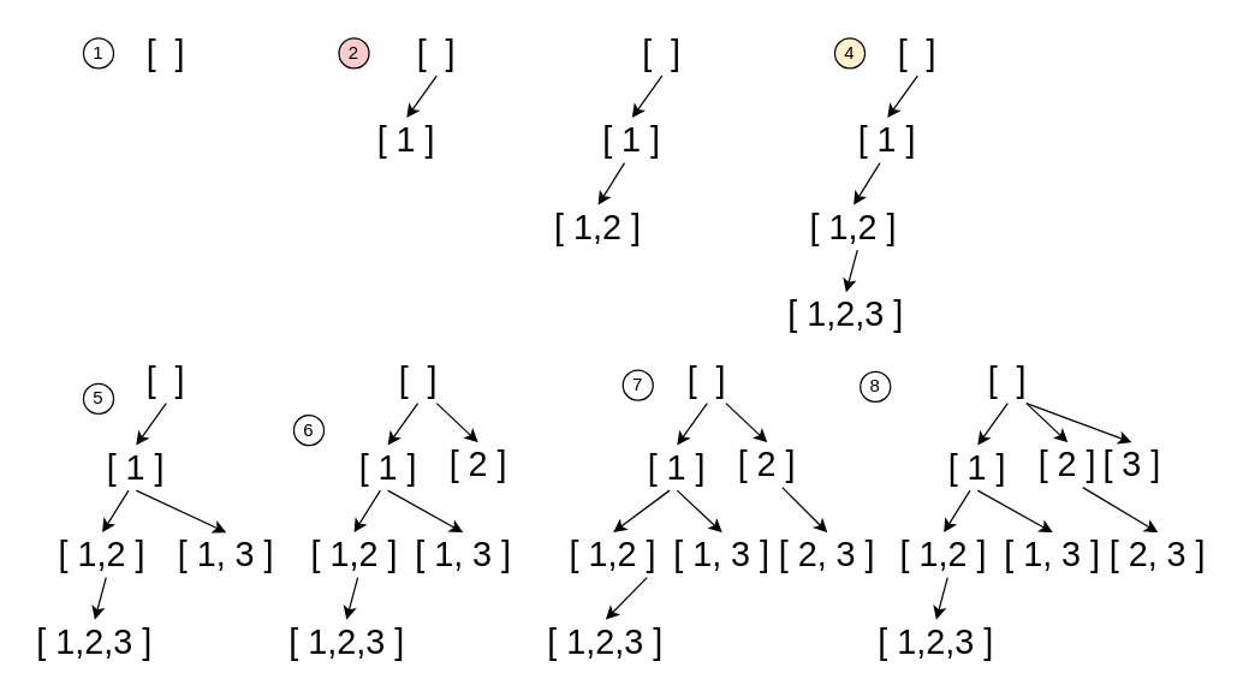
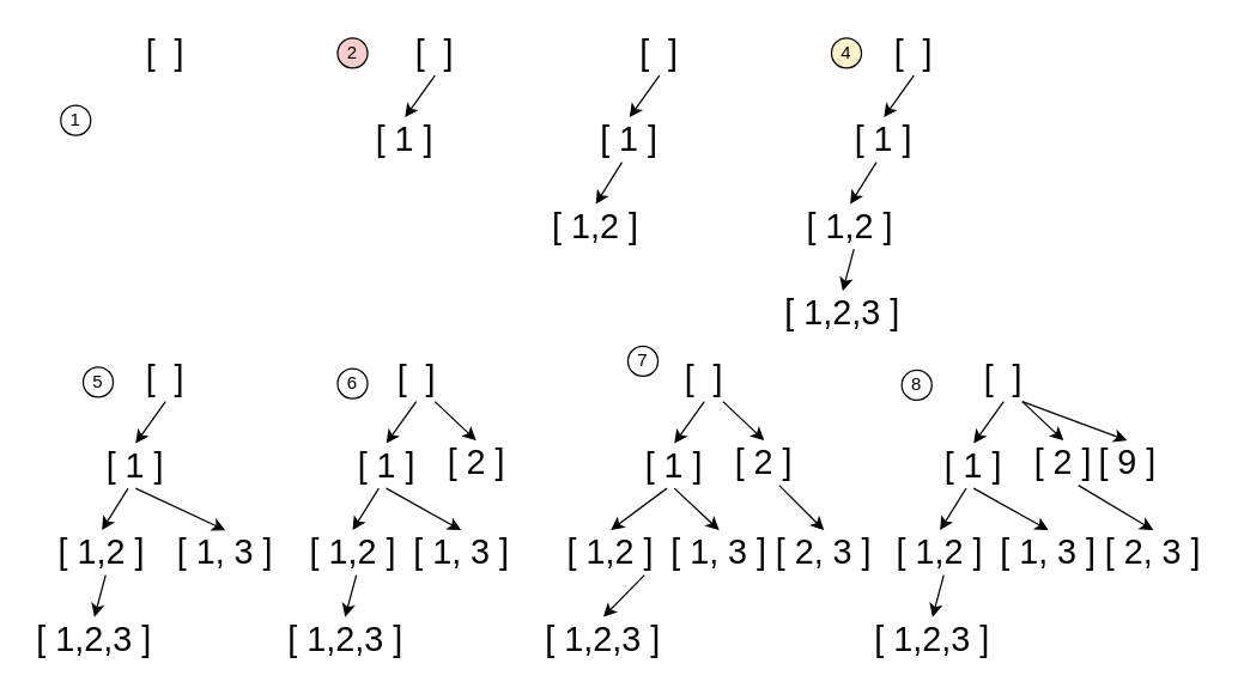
  <mxCell id="0" />
  <mxCell id="1" parent="0" />
- <mxCell id="2" value="1" style="ellipse;whiteSpace=wrap;html=1;aspect=fixed;" vertex="1" parent="1"><mxGeometry x="55" y="25" width="20" height="20" as="geometry" /></mxCell>
+ <mxCell id="2" value="1" style="ellipse;whiteSpace=wrap;html=1;aspect=fixed;" vertex="1" parent="1"><mxGeometry x="40" y="70" width="20" height="20" as="geometry" /></mxCell>
  <mxCell id="3" value="2" style="ellipse;whiteSpace=wrap;html=1;aspect=fixed;fillColor=#f8cecc;" vertex="1" parent="1"><mxGeometry x="225" y="25" width="20" height="20" as="geometry" /></mxCell>
  <mxCell id="4" value="4" style="ellipse;whiteSpace=wrap;html=1;aspect=fixed;fillColor=#fff2cc;" vertex="1" parent="1"><mxGeometry x="555" y="25" width="20" height="20" as="geometry" /></mxCell>
- <mxCell id="5" value="5" style="ellipse;whiteSpace=wrap;html=1;aspect=fixed;" vertex="1" parent="1"><mxGeometry x="55" y="255" width="20" height="20" as="geometry" /></mxCell>
- <mxCell id="6" value="6" style="ellipse;whiteSpace=wrap;html=1;aspect=fixed;" vertex="1" parent="1"><mxGeometry x="195" y="276" width="20" height="20" as="geometry" /></mxCell>
- <mxCell id="7" value="7" style="ellipse;whiteSpace=wrap;html=1;aspect=fixed;" vertex="1" parent="1"><mxGeometry x="414" y="246" width="20" height="20" as="geometry" /></mxCell>
- <mxCell id="8" value="8" style="ellipse;whiteSpace=wrap;html=1;aspect=fixed;" vertex="1" parent="1"><mxGeometry x="572" y="247" width="20" height="20" as="geometry" /></mxCell>
+ <mxCell id="5" value="5" style="ellipse;whiteSpace=wrap;html=1;aspect=fixed;" vertex="1" parent="1"><mxGeometry x="55" y="245" width="20" height="20" as="geometry" /></mxCell>
+ <mxCell id="6" value="6" style="ellipse;whiteSpace=wrap;html=1;aspect=fixed;" vertex="1" parent="1"><mxGeometry x="225" y="246" width="20" height="20" as="geometry" /></mxCell>
+ <mxCell id="7" value="7" style="ellipse;whiteSpace=wrap;html=1;aspect=fixed;" vertex="1" parent="1"><mxGeometry x="419" y="231" width="20" height="20" as="geometry" /></mxCell>
+ <mxCell id="8" value="8" style="ellipse;whiteSpace=wrap;html=1;aspect=fixed;" vertex="1" parent="1"><mxGeometry x="602" y="247" width="20" height="20" as="geometry" /></mxCell>
  <mxCell id="9" value="[&amp;nbsp; ]" style="text;html=1;strokeColor=none;fillColor=none;align=center;verticalAlign=middle;whiteSpace=wrap;rounded=0;fontSize=23;" vertex="1" parent="1"><mxGeometry x="85" y="20" width="50" height="30" as="geometry" /></mxCell>
  <mxCell id="10" value="[&amp;nbsp; ]" style="text;html=1;strokeColor=none;fillColor=none;align=center;verticalAlign=middle;whiteSpace=wrap;rounded=0;fontSize=23;" vertex="1" parent="1"><mxGeometry x="265" y="20" width="50" height="30" as="geometry" /></mxCell>
  <mxCell id="11" value="[ 1 ]" style="text;html=1;strokeColor=none;fillColor=none;align=center;verticalAlign=middle;whiteSpace=wrap;rounded=0;fontSize=23;" vertex="1" parent="1"><mxGeometry x="245" y="78" width="50" height="30" as="geometry" /></mxCell>
  <mxCell id="12" value="" style="endArrow=classic;html=1;rounded=0;fontSize=23;exitX=0.5;exitY=1;exitDx=0;exitDy=0;entryX=0.5;entryY=0;entryDx=0;entryDy=0;" edge="1" parent="1" source="10" target="11"><mxGeometry width="50" height="50" relative="1" as="geometry"><mxPoint x="515" y="388" as="sourcePoint" /><mxPoint x="565" y="338" as="targetPoint" /></mxGeometry></mxCell>
  <mxCell id="13" value="[&amp;nbsp; ]" style="text;html=1;strokeColor=none;fillColor=none;align=center;verticalAlign=middle;whiteSpace=wrap;rounded=0;fontSize=23;" vertex="1" parent="1"><mxGeometry x="415" y="20" width="50" height="30" as="geometry" /></mxCell>
  <mxCell id="14" value="[ 1 ]" style="text;html=1;strokeColor=none;fillColor=none;align=center;verticalAlign=middle;whiteSpace=wrap;rounded=0;fontSize=23;" vertex="1" parent="1"><mxGeometry x="395" y="78" width="50" height="30" as="geometry" /></mxCell>
  <mxCell id="15" value="" style="endArrow=classic;html=1;rounded=0;fontSize=23;exitX=0.5;exitY=1;exitDx=0;exitDy=0;entryX=0.5;entryY=0;entryDx=0;entryDy=0;" edge="1" parent="1" source="13" target="14"><mxGeometry width="50" height="50" relative="1" as="geometry"><mxPoint x="665" y="388" as="sourcePoint" /><mxPoint x="715" y="338" as="targetPoint" /></mxGeometry></mxCell>
  <mxCell id="16" value="[ 1,2 ]" style="text;html=1;strokeColor=none;fillColor=none;align=center;verticalAlign=middle;whiteSpace=wrap;rounded=0;fontSize=23;" vertex="1" parent="1"><mxGeometry x="365" y="136" width="65" height="30" as="geometry" /></mxCell>
  <mxCell id="17" value="" style="endArrow=classic;html=1;rounded=0;fontSize=23;entryX=0.5;entryY=0;entryDx=0;entryDy=0;" edge="1" parent="1" target="16"><mxGeometry width="50" height="50" relative="1" as="geometry"><mxPoint x="415" y="108" as="sourcePoint" /><mxPoint x="700" y="396" as="targetPoint" /></mxGeometry></mxCell>
  <mxCell id="18" value="[&amp;nbsp; ]" style="text;html=1;strokeColor=none;fillColor=none;align=center;verticalAlign=middle;whiteSpace=wrap;rounded=0;fontSize=23;" vertex="1" parent="1"><mxGeometry x="585" y="20" width="50" height="30" as="geometry" /></mxCell>
  <mxCell id="19" value="[ 1 ]" style="text;html=1;strokeColor=none;fillColor=none;align=center;verticalAlign=middle;whiteSpace=wrap;rounded=0;fontSize=23;" vertex="1" parent="1"><mxGeometry x="565" y="78" width="50" height="30" as="geometry" /></mxCell>
  <mxCell id="20" value="" style="endArrow=classic;html=1;rounded=0;fontSize=23;exitX=0.5;exitY=1;exitDx=0;exitDy=0;entryX=0.5;entryY=0;entryDx=0;entryDy=0;" edge="1" parent="1" source="18" target="19"><mxGeometry width="50" height="50" relative="1" as="geometry"><mxPoint x="835" y="388" as="sourcePoint" /><mxPoint x="885" y="338" as="targetPoint" /></mxGeometry></mxCell>
  <mxCell id="21" value="[ 1,2 ]" style="text;html=1;strokeColor=none;fillColor=none;align=center;verticalAlign=middle;whiteSpace=wrap;rounded=0;fontSize=23;" vertex="1" parent="1"><mxGeometry x="535" y="136" width="65" height="30" as="geometry" /></mxCell>
  <mxCell id="22" value="" style="endArrow=classic;html=1;rounded=0;fontSize=23;entryX=0.5;entryY=0;entryDx=0;entryDy=0;" edge="1" parent="1" target="21"><mxGeometry width="50" height="50" relative="1" as="geometry"><mxPoint x="585" y="108" as="sourcePoint" /><mxPoint x="870" y="396" as="targetPoint" /></mxGeometry></mxCell>
  <mxCell id="23" value="[ 1,2,3 ]" style="text;html=1;strokeColor=none;fillColor=none;align=center;verticalAlign=middle;whiteSpace=wrap;rounded=0;fontSize=23;" vertex="1" parent="1"><mxGeometry x="520" y="194" width="85" height="30" as="geometry" /></mxCell>
  <mxCell id="24" value="" style="endArrow=classic;html=1;rounded=0;fontSize=23;entryX=0.5;entryY=0;entryDx=0;entryDy=0;" edge="1" parent="1" target="23"><mxGeometry width="50" height="50" relative="1" as="geometry"><mxPoint x="570" y="166" as="sourcePoint" /><mxPoint x="855" y="454" as="targetPoint" /></mxGeometry></mxCell>
  <mxCell id="25" value="[&amp;nbsp; ]" style="text;html=1;strokeColor=none;fillColor=none;align=center;verticalAlign=middle;whiteSpace=wrap;rounded=0;fontSize=23;" vertex="1" parent="1"><mxGeometry x="85" y="238" width="50" height="30" as="geometry" /></mxCell>
  <mxCell id="26" value="[ 1 ]" style="text;html=1;strokeColor=none;fillColor=none;align=center;verticalAlign=middle;whiteSpace=wrap;rounded=0;fontSize=23;" vertex="1" parent="1"><mxGeometry x="65" y="296" width="50" height="30" as="geometry" /></mxCell>
  <mxCell id="27" value="" style="endArrow=classic;html=1;rounded=0;fontSize=23;exitX=0.5;exitY=1;exitDx=0;exitDy=0;entryX=0.5;entryY=0;entryDx=0;entryDy=0;" edge="1" parent="1" source="25" target="26"><mxGeometry width="50" height="50" relative="1" as="geometry"><mxPoint x="335" y="606" as="sourcePoint" /><mxPoint x="385" y="556" as="targetPoint" /></mxGeometry></mxCell>
  <mxCell id="28" value="[ 1,2 ]" style="text;html=1;strokeColor=none;fillColor=none;align=center;verticalAlign=middle;whiteSpace=wrap;rounded=0;fontSize=23;" vertex="1" parent="1"><mxGeometry x="35" y="354" width="65" height="30" as="geometry" /></mxCell>
  <mxCell id="29" value="" style="endArrow=classic;html=1;rounded=0;fontSize=23;entryX=0.5;entryY=0;entryDx=0;entryDy=0;" edge="1" parent="1" target="28"><mxGeometry width="50" height="50" relative="1" as="geometry"><mxPoint x="85" y="326" as="sourcePoint" /><mxPoint x="370" y="614" as="targetPoint" /></mxGeometry></mxCell>
  <mxCell id="30" value="[ 1,2,3 ]" style="text;html=1;strokeColor=none;fillColor=none;align=center;verticalAlign=middle;whiteSpace=wrap;rounded=0;fontSize=23;" vertex="1" parent="1"><mxGeometry x="20" y="412" width="85" height="30" as="geometry" /></mxCell>
  <mxCell id="31" value="" style="endArrow=classic;html=1;rounded=0;fontSize=23;entryX=0.5;entryY=0;entryDx=0;entryDy=0;" edge="1" parent="1" target="30"><mxGeometry width="50" height="50" relative="1" as="geometry"><mxPoint x="70" y="384" as="sourcePoint" /><mxPoint x="355" y="672" as="targetPoint" /></mxGeometry></mxCell>
  <mxCell id="32" value="[ 1, 3 ]" style="text;html=1;strokeColor=none;fillColor=none;align=center;verticalAlign=middle;whiteSpace=wrap;rounded=0;fontSize=23;" vertex="1" parent="1"><mxGeometry x="115" y="354" width="70" height="30" as="geometry" /></mxCell>
  <mxCell id="33" value="" style="endArrow=classic;html=1;rounded=0;fontSize=23;exitX=0.5;exitY=1;exitDx=0;exitDy=0;entryX=0.5;entryY=0;entryDx=0;entryDy=0;" edge="1" parent="1" target="32" source="26"><mxGeometry width="50" height="50" relative="1" as="geometry"><mxPoint x="200" y="354" as="sourcePoint" /><mxPoint x="475" y="642" as="targetPoint" /></mxGeometry></mxCell>
  <mxCell id="34" value="[&amp;nbsp; ]" style="text;html=1;strokeColor=none;fillColor=none;align=center;verticalAlign=middle;whiteSpace=wrap;rounded=0;fontSize=23;" vertex="1" parent="1"><mxGeometry x="252.5" y="238" width="50" height="30" as="geometry" /></mxCell>
  <mxCell id="35" value="[ 1 ]" style="text;html=1;strokeColor=none;fillColor=none;align=center;verticalAlign=middle;whiteSpace=wrap;rounded=0;fontSize=23;" vertex="1" parent="1"><mxGeometry x="232.5" y="296" width="50" height="30" as="geometry" /></mxCell>
  <mxCell id="36" value="" style="endArrow=classic;html=1;rounded=0;fontSize=23;exitX=0.5;exitY=1;exitDx=0;exitDy=0;entryX=0.5;entryY=0;entryDx=0;entryDy=0;" edge="1" parent="1" source="34" target="35"><mxGeometry width="50" height="50" relative="1" as="geometry"><mxPoint x="502.5" y="606" as="sourcePoint" /><mxPoint x="552.5" y="556" as="targetPoint" /></mxGeometry></mxCell>
  <mxCell id="37" value="[ 1,2 ]" style="text;html=1;strokeColor=none;fillColor=none;align=center;verticalAlign=middle;whiteSpace=wrap;rounded=0;fontSize=23;" vertex="1" parent="1"><mxGeometry x="202.5" y="354" width="65" height="30" as="geometry" /></mxCell>
  <mxCell id="38" value="" style="endArrow=classic;html=1;rounded=0;fontSize=23;entryX=0.5;entryY=0;entryDx=0;entryDy=0;" edge="1" parent="1" target="37"><mxGeometry width="50" height="50" relative="1" as="geometry"><mxPoint x="252.5" y="326" as="sourcePoint" /><mxPoint x="537.5" y="614" as="targetPoint" /></mxGeometry></mxCell>
  <mxCell id="39" value="[ 1,2,3 ]" style="text;html=1;strokeColor=none;fillColor=none;align=center;verticalAlign=middle;whiteSpace=wrap;rounded=0;fontSize=23;" vertex="1" parent="1"><mxGeometry x="187.5" y="412" width="85" height="30" as="geometry" /></mxCell>
  <mxCell id="40" value="" style="endArrow=classic;html=1;rounded=0;fontSize=23;entryX=0.5;entryY=0;entryDx=0;entryDy=0;" edge="1" parent="1" target="39"><mxGeometry width="50" height="50" relative="1" as="geometry"><mxPoint x="237.5" y="384" as="sourcePoint" /><mxPoint x="522.5" y="672" as="targetPoint" /></mxGeometry></mxCell>
  <mxCell id="41" value="[ 1, 3 ]" style="text;html=1;strokeColor=none;fillColor=none;align=center;verticalAlign=middle;whiteSpace=wrap;rounded=0;fontSize=23;" vertex="1" parent="1"><mxGeometry x="272.5" y="354" width="70" height="30" as="geometry" /></mxCell>
  <mxCell id="42" value="" style="endArrow=classic;html=1;rounded=0;fontSize=23;exitX=0.5;exitY=1;exitDx=0;exitDy=0;entryX=0.5;entryY=0;entryDx=0;entryDy=0;" edge="1" parent="1" source="35" target="41"><mxGeometry width="50" height="50" relative="1" as="geometry"><mxPoint x="367.5" y="354" as="sourcePoint" /><mxPoint x="642.5" y="642" as="targetPoint" /></mxGeometry></mxCell>
  <mxCell id="43" value="[ 2 ]" style="text;html=1;strokeColor=none;fillColor=none;align=center;verticalAlign=middle;whiteSpace=wrap;rounded=0;fontSize=23;" vertex="1" parent="1"><mxGeometry x="292.5" y="294" width="50" height="30" as="geometry" /></mxCell>
  <mxCell id="44" value="" style="endArrow=classic;html=1;rounded=0;fontSize=23;exitX=0.75;exitY=1;exitDx=0;exitDy=0;entryX=0.5;entryY=0;entryDx=0;entryDy=0;" edge="1" parent="1" target="43" source="34"><mxGeometry width="50" height="50" relative="1" as="geometry"><mxPoint x="337.5" y="266" as="sourcePoint" /><mxPoint x="612.5" y="554" as="targetPoint" /></mxGeometry></mxCell>
  <mxCell id="45" value="[&amp;nbsp; ]" style="text;html=1;strokeColor=none;fillColor=none;align=center;verticalAlign=middle;whiteSpace=wrap;rounded=0;fontSize=23;" vertex="1" parent="1"><mxGeometry x="445" y="238" width="50" height="30" as="geometry" /></mxCell>
  <mxCell id="46" value="[ 1 ]" style="text;html=1;strokeColor=none;fillColor=none;align=center;verticalAlign=middle;whiteSpace=wrap;rounded=0;fontSize=23;" vertex="1" parent="1"><mxGeometry x="425" y="296" width="50" height="30" as="geometry" /></mxCell>
  <mxCell id="47" value="" style="endArrow=classic;html=1;rounded=0;fontSize=23;exitX=0.5;exitY=1;exitDx=0;exitDy=0;entryX=0.5;entryY=0;entryDx=0;entryDy=0;" edge="1" parent="1" source="45" target="46"><mxGeometry width="50" height="50" relative="1" as="geometry"><mxPoint x="695" y="606" as="sourcePoint" /><mxPoint x="745" y="556" as="targetPoint" /></mxGeometry></mxCell>
  <mxCell id="48" value="[ 1,2 ]" style="text;html=1;strokeColor=none;fillColor=none;align=center;verticalAlign=middle;whiteSpace=wrap;rounded=0;fontSize=23;" vertex="1" parent="1"><mxGeometry x="375" y="354" width="65" height="30" as="geometry" /></mxCell>
  <mxCell id="49" value="" style="endArrow=classic;html=1;rounded=0;fontSize=23;entryX=0.5;entryY=0;entryDx=0;entryDy=0;" edge="1" parent="1" target="48"><mxGeometry width="50" height="50" relative="1" as="geometry"><mxPoint x="445" y="326" as="sourcePoint" /><mxPoint x="730" y="614" as="targetPoint" /></mxGeometry></mxCell>
  <mxCell id="50" value="[ 1,2,3 ]" style="text;html=1;strokeColor=none;fillColor=none;align=center;verticalAlign=middle;whiteSpace=wrap;rounded=0;fontSize=23;" vertex="1" parent="1"><mxGeometry x="360" y="412" width="85" height="30" as="geometry" /></mxCell>
  <mxCell id="51" value="" style="endArrow=classic;html=1;rounded=0;fontSize=23;entryX=0.5;entryY=0;entryDx=0;entryDy=0;" edge="1" parent="1" target="50"><mxGeometry width="50" height="50" relative="1" as="geometry"><mxPoint x="430" y="384" as="sourcePoint" /><mxPoint x="715" y="672" as="targetPoint" /></mxGeometry></mxCell>
  <mxCell id="52" value="[ 1, 3 ]" style="text;html=1;strokeColor=none;fillColor=none;align=center;verticalAlign=middle;whiteSpace=wrap;rounded=0;fontSize=23;" vertex="1" parent="1"><mxGeometry x="445" y="354" width="70" height="30" as="geometry" /></mxCell>
  <mxCell id="53" value="" style="endArrow=classic;html=1;rounded=0;fontSize=23;exitX=0.5;exitY=1;exitDx=0;exitDy=0;entryX=0.5;entryY=0;entryDx=0;entryDy=0;" edge="1" parent="1" source="46" target="52"><mxGeometry width="50" height="50" relative="1" as="geometry"><mxPoint x="560" y="354" as="sourcePoint" /><mxPoint x="835" y="642" as="targetPoint" /></mxGeometry></mxCell>
  <mxCell id="54" value="[ 2 ]" style="text;html=1;strokeColor=none;fillColor=none;align=center;verticalAlign=middle;whiteSpace=wrap;rounded=0;fontSize=23;" vertex="1" parent="1"><mxGeometry x="485" y="294" width="50" height="30" as="geometry" /></mxCell>
  <mxCell id="55" value="" style="endArrow=classic;html=1;rounded=0;fontSize=23;exitX=0.75;exitY=1;exitDx=0;exitDy=0;entryX=0.5;entryY=0;entryDx=0;entryDy=0;" edge="1" parent="1" source="45" target="54"><mxGeometry width="50" height="50" relative="1" as="geometry"><mxPoint x="530" y="266" as="sourcePoint" /><mxPoint x="805" y="554" as="targetPoint" /></mxGeometry></mxCell>
  <mxCell id="56" value="[ 2, 3 ]" style="text;html=1;strokeColor=none;fillColor=none;align=center;verticalAlign=middle;whiteSpace=wrap;rounded=0;fontSize=23;" vertex="1" parent="1"><mxGeometry x="515" y="354" width="70" height="30" as="geometry" /></mxCell>
  <mxCell id="57" value="" style="endArrow=classic;html=1;rounded=0;fontSize=23;exitX=0.5;exitY=1;exitDx=0;exitDy=0;entryX=0.5;entryY=0;entryDx=0;entryDy=0;" edge="1" parent="1" target="56"><mxGeometry width="50" height="50" relative="1" as="geometry"><mxPoint x="520" y="324" as="sourcePoint" /><mxPoint x="905" y="640" as="targetPoint" /></mxGeometry></mxCell>
  <mxCell id="58" value="[&amp;nbsp; ]" style="text;html=1;strokeColor=none;fillColor=none;align=center;verticalAlign=middle;whiteSpace=wrap;rounded=0;fontSize=23;" vertex="1" parent="1"><mxGeometry x="645" y="238" width="50" height="30" as="geometry" /></mxCell>
  <mxCell id="59" value="[ 1 ]" style="text;html=1;strokeColor=none;fillColor=none;align=center;verticalAlign=middle;whiteSpace=wrap;rounded=0;fontSize=23;" vertex="1" parent="1"><mxGeometry x="625" y="296" width="50" height="30" as="geometry" /></mxCell>
  <mxCell id="60" value="" style="endArrow=classic;html=1;rounded=0;fontSize=23;exitX=0.5;exitY=1;exitDx=0;exitDy=0;entryX=0.5;entryY=0;entryDx=0;entryDy=0;" edge="1" parent="1" source="58" target="59"><mxGeometry width="50" height="50" relative="1" as="geometry"><mxPoint x="895" y="606" as="sourcePoint" /><mxPoint x="945" y="556" as="targetPoint" /></mxGeometry></mxCell>
  <mxCell id="61" value="[ 1,2 ]" style="text;html=1;strokeColor=none;fillColor=none;align=center;verticalAlign=middle;whiteSpace=wrap;rounded=0;fontSize=23;" vertex="1" parent="1"><mxGeometry x="595" y="354" width="65" height="30" as="geometry" /></mxCell>
  <mxCell id="62" value="" style="endArrow=classic;html=1;rounded=0;fontSize=23;entryX=0.5;entryY=0;entryDx=0;entryDy=0;" edge="1" parent="1" target="61"><mxGeometry width="50" height="50" relative="1" as="geometry"><mxPoint x="645" y="326" as="sourcePoint" /><mxPoint x="930" y="614" as="targetPoint" /></mxGeometry></mxCell>
  <mxCell id="63" value="[ 1,2,3 ]" style="text;html=1;strokeColor=none;fillColor=none;align=center;verticalAlign=middle;whiteSpace=wrap;rounded=0;fontSize=23;" vertex="1" parent="1"><mxGeometry x="580" y="412" width="85" height="30" as="geometry" /></mxCell>
  <mxCell id="64" value="" style="endArrow=classic;html=1;rounded=0;fontSize=23;entryX=0.5;entryY=0;entryDx=0;entryDy=0;" edge="1" parent="1" target="63"><mxGeometry width="50" height="50" relative="1" as="geometry"><mxPoint x="630" y="384" as="sourcePoint" /><mxPoint x="915" y="672" as="targetPoint" /></mxGeometry></mxCell>
  <mxCell id="65" value="[ 1, 3 ]" style="text;html=1;strokeColor=none;fillColor=none;align=center;verticalAlign=middle;whiteSpace=wrap;rounded=0;fontSize=23;" vertex="1" parent="1"><mxGeometry x="665" y="354" width="70" height="30" as="geometry" /></mxCell>
  <mxCell id="66" value="" style="endArrow=classic;html=1;rounded=0;fontSize=23;exitX=0.5;exitY=1;exitDx=0;exitDy=0;entryX=0.5;entryY=0;entryDx=0;entryDy=0;" edge="1" parent="1" source="59" target="65"><mxGeometry width="50" height="50" relative="1" as="geometry"><mxPoint x="760" y="354" as="sourcePoint" /><mxPoint x="1035" y="642" as="targetPoint" /></mxGeometry></mxCell>
  <mxCell id="67" value="[ 2 ]" style="text;html=1;strokeColor=none;fillColor=none;align=center;verticalAlign=middle;whiteSpace=wrap;rounded=0;fontSize=23;" vertex="1" parent="1"><mxGeometry x="685" y="294" width="50" height="30" as="geometry" /></mxCell>
  <mxCell id="68" value="" style="endArrow=classic;html=1;rounded=0;fontSize=23;exitX=0.75;exitY=1;exitDx=0;exitDy=0;entryX=0.5;entryY=0;entryDx=0;entryDy=0;" edge="1" parent="1" source="58" target="67"><mxGeometry width="50" height="50" relative="1" as="geometry"><mxPoint x="730" y="266" as="sourcePoint" /><mxPoint x="1005" y="554" as="targetPoint" /></mxGeometry></mxCell>
  <mxCell id="69" value="[ 2, 3 ]" style="text;html=1;strokeColor=none;fillColor=none;align=center;verticalAlign=middle;whiteSpace=wrap;rounded=0;fontSize=23;" vertex="1" parent="1"><mxGeometry x="735" y="354" width="70" height="30" as="geometry" /></mxCell>
  <mxCell id="70" value="" style="endArrow=classic;html=1;rounded=0;fontSize=23;exitX=0.5;exitY=1;exitDx=0;exitDy=0;entryX=0.5;entryY=0;entryDx=0;entryDy=0;" edge="1" parent="1" target="69"><mxGeometry width="50" height="50" relative="1" as="geometry"><mxPoint x="720" y="324" as="sourcePoint" /><mxPoint x="1105" y="640" as="targetPoint" /></mxGeometry></mxCell>
- <mxCell id="71" value="[ 3 ]" style="text;html=1;strokeColor=none;fillColor=none;align=center;verticalAlign=middle;whiteSpace=wrap;rounded=0;fontSize=23;" vertex="1" parent="1"><mxGeometry x="727.5" y="294" width="50" height="30" as="geometry" /></mxCell>
+ <mxCell id="71" value="[ 9 ]" style="text;html=1;strokeColor=none;fillColor=none;align=center;verticalAlign=middle;whiteSpace=wrap;rounded=0;fontSize=23;" vertex="1" parent="1"><mxGeometry x="727.5" y="294" width="50" height="30" as="geometry" /></mxCell>
  <mxCell id="72" value="" style="endArrow=classic;html=1;rounded=0;fontSize=23;exitX=0.75;exitY=1;exitDx=0;exitDy=0;entryX=0.5;entryY=0;entryDx=0;entryDy=0;" edge="1" parent="1" target="71" source="58"><mxGeometry width="50" height="50" relative="1" as="geometry"><mxPoint x="725" y="268" as="sourcePoint" /><mxPoint x="1047.5" y="554" as="targetPoint" /></mxGeometry></mxCell>
